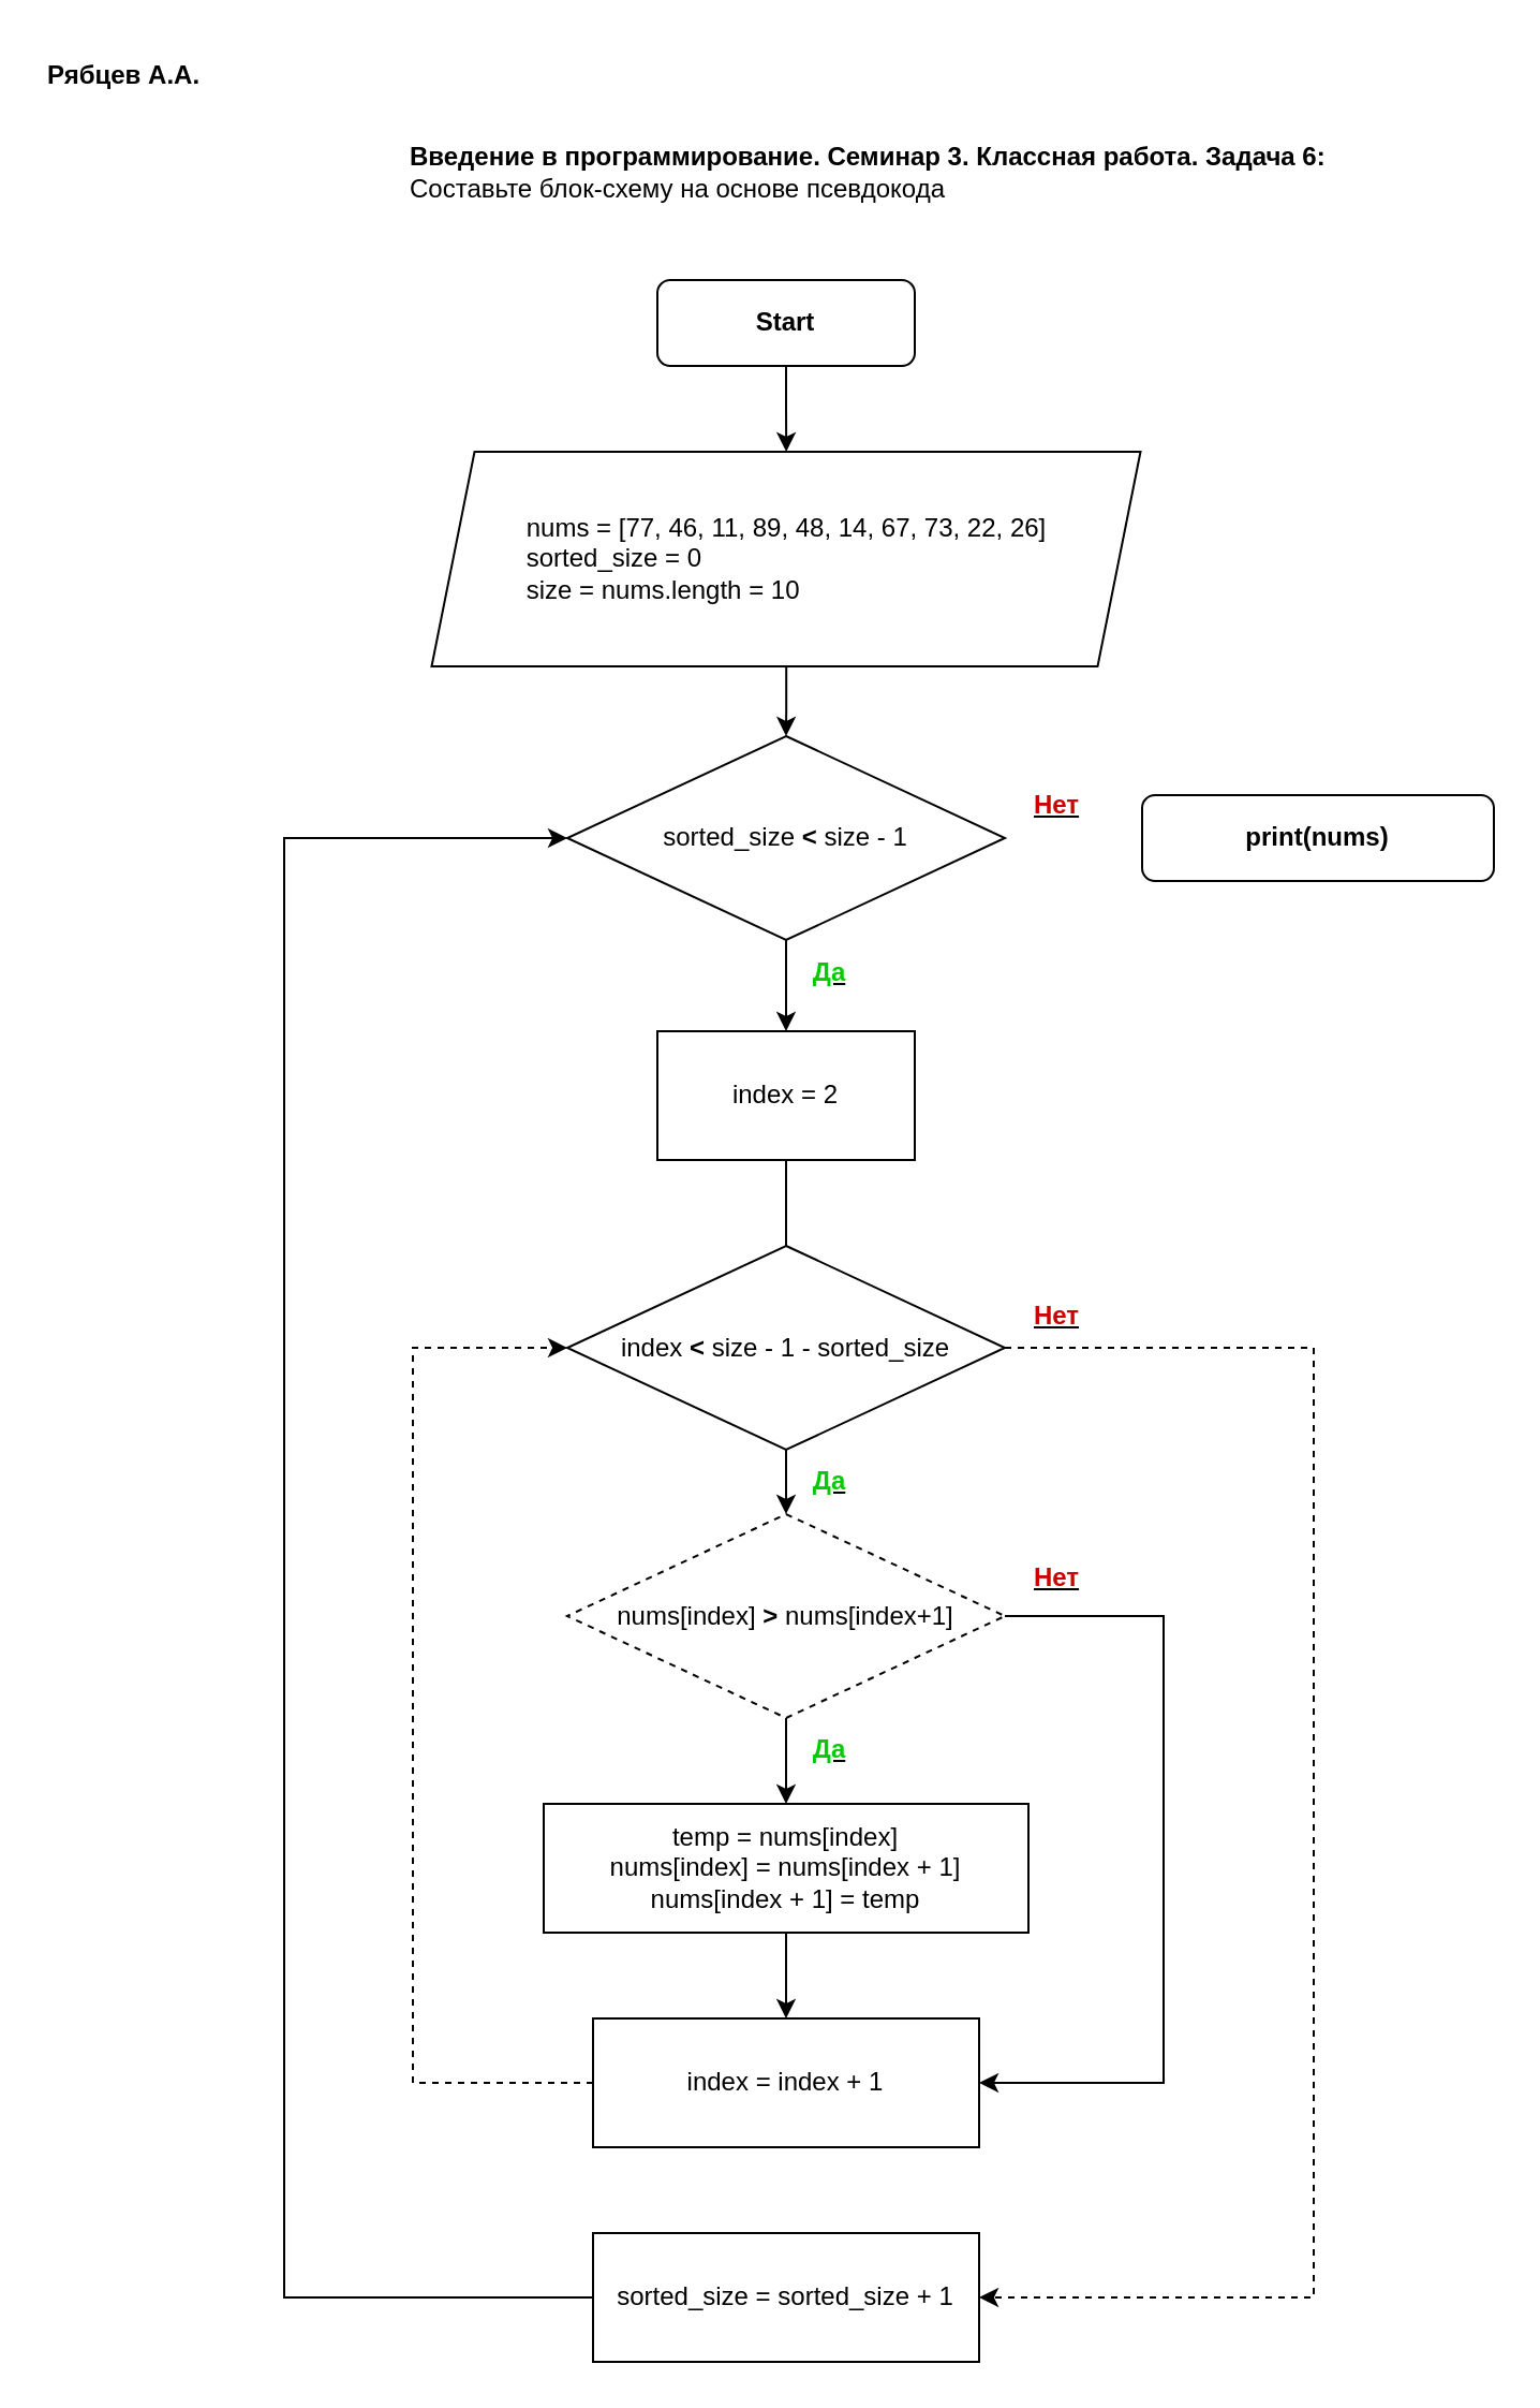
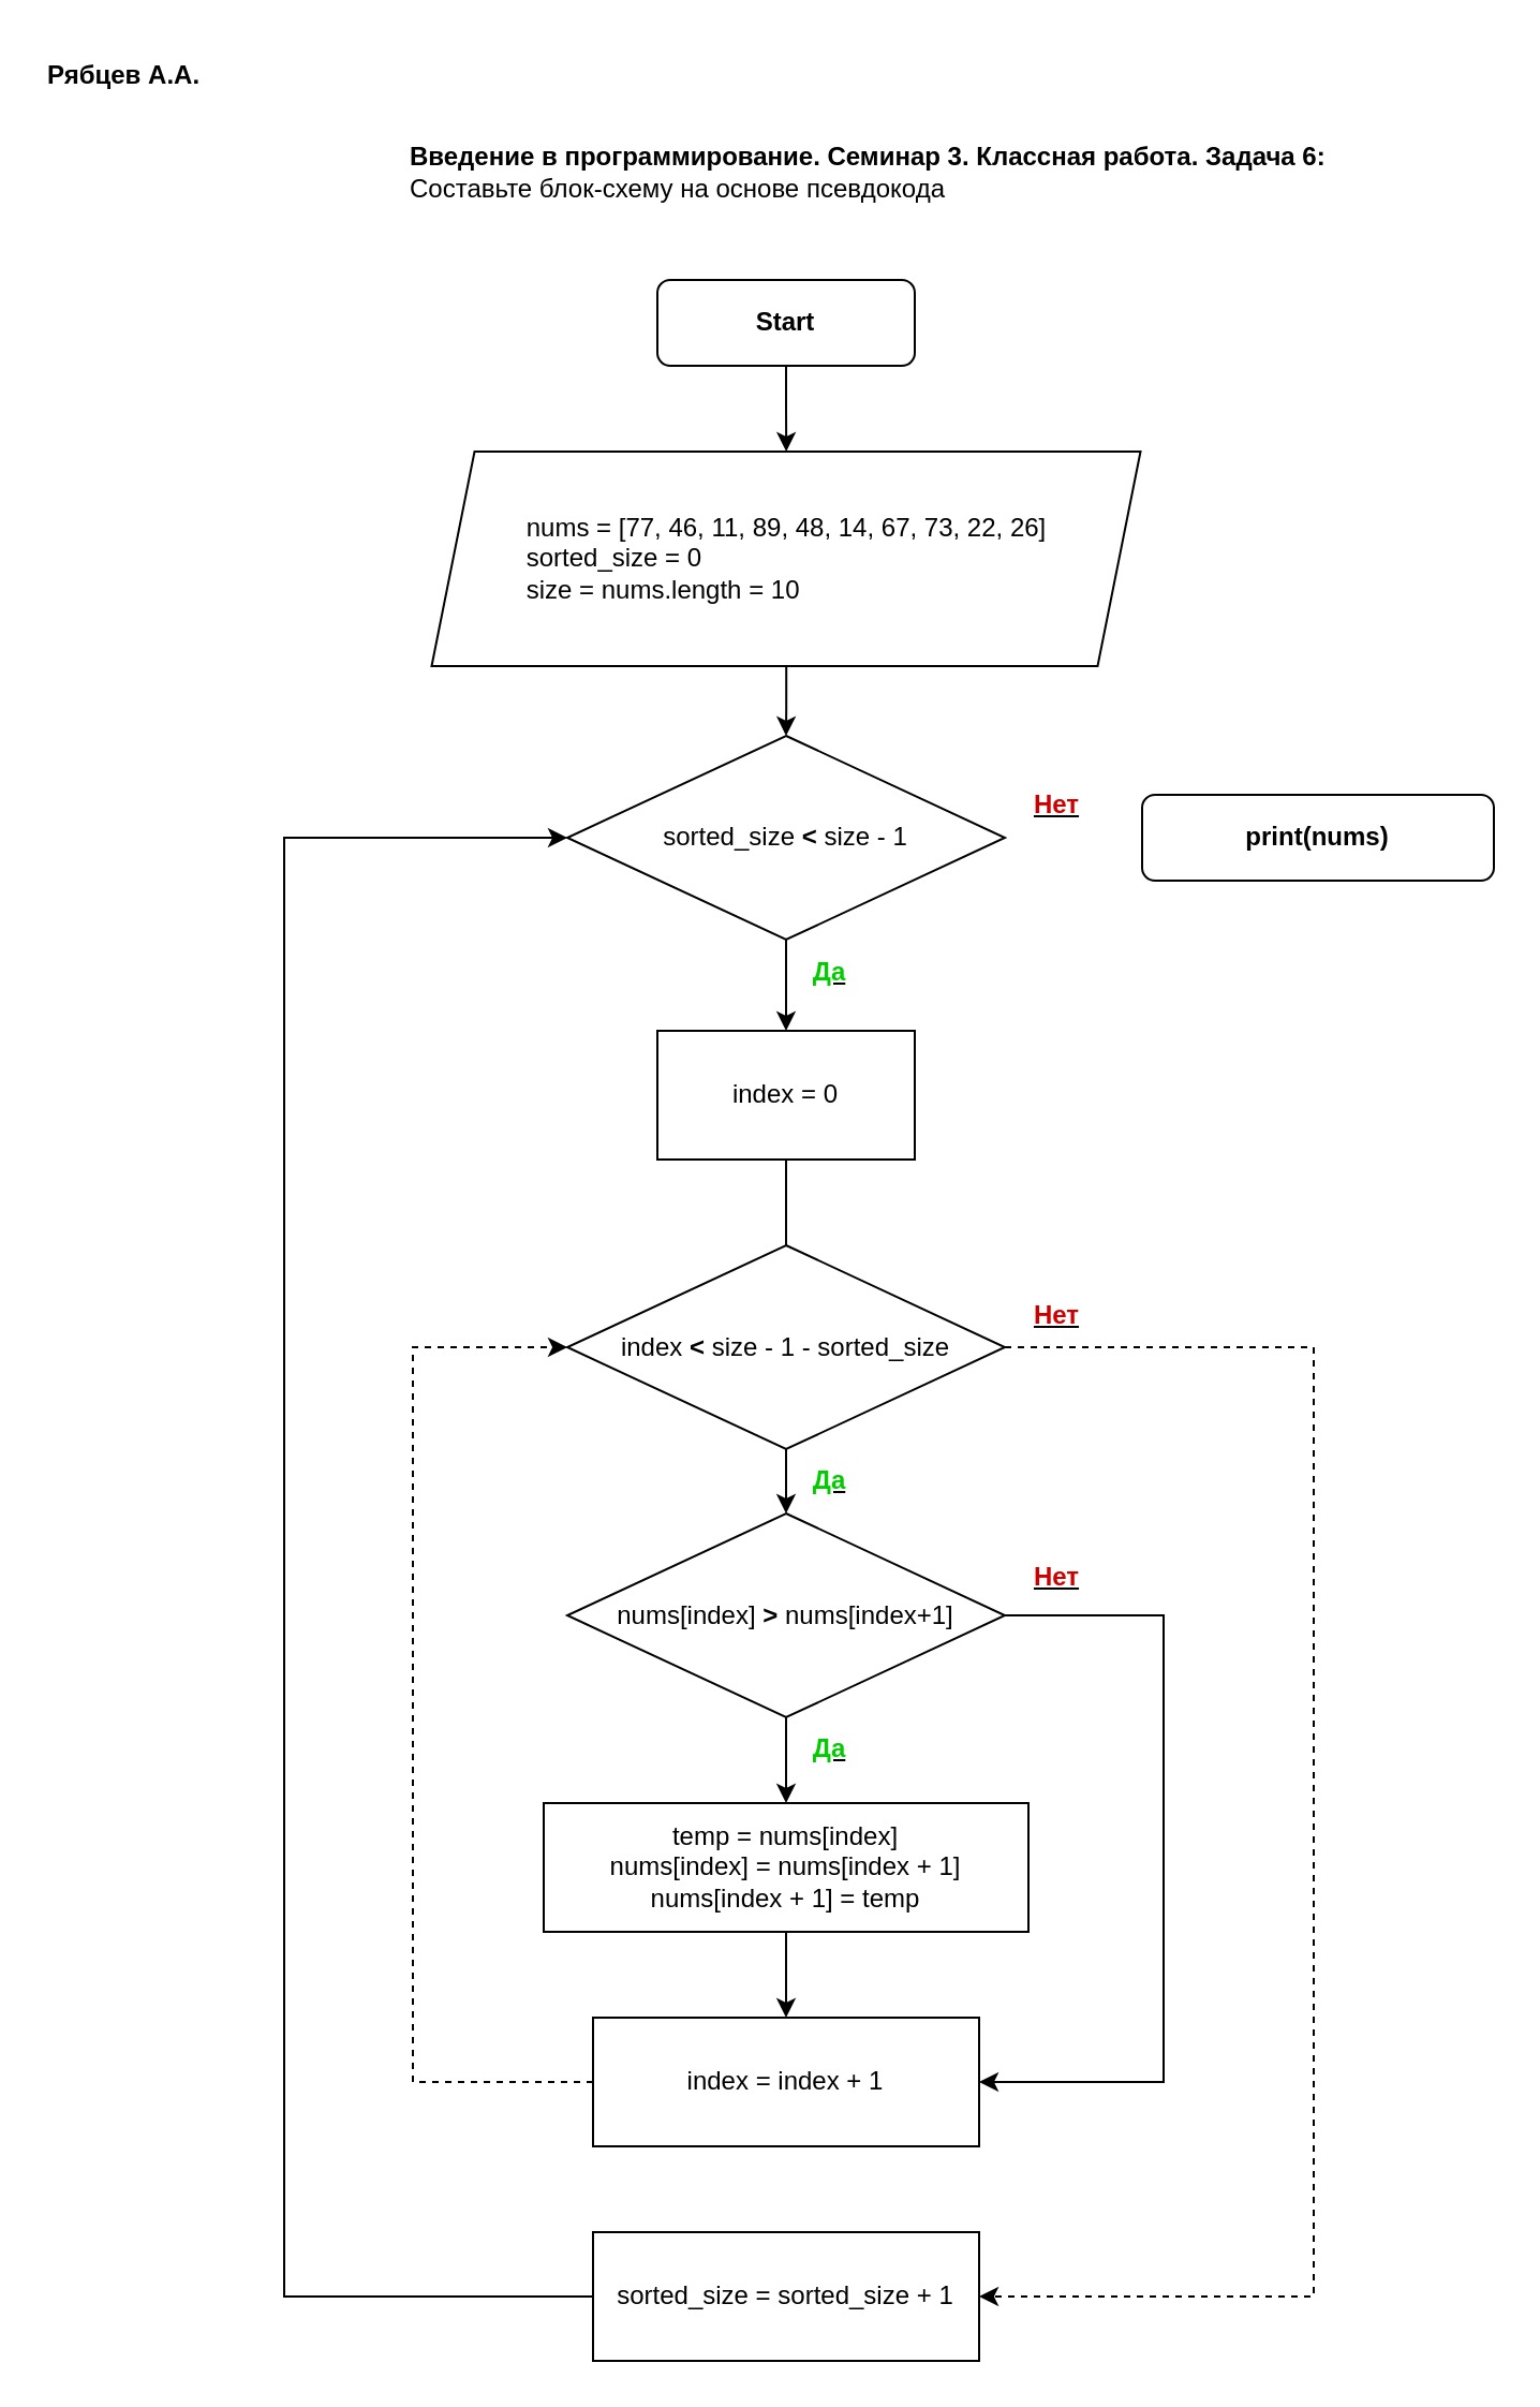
  <mxCell id="0" />
  <mxCell id="1" parent="0" />
  <mxCell id="2" value="&lt;b&gt;Рябцев А.А.&lt;/b&gt;" style="text;html=1;align=left;verticalAlign=middle;resizable=0;points=[];autosize=1;strokeColor=none;fillColor=none;" parent="1" vertex="1"><mxGeometry x="20" y="20" width="90" height="30" as="geometry" /></mxCell>
  <mxCell id="3" value="&lt;b&gt;Введение в программирование. Семинар 3. Классная работа. Задача 6:&lt;br&gt;&lt;/b&gt;&lt;div&gt;Составьте блок-схему на основе псевдокода&lt;br&gt;&lt;/div&gt;" style="text;html=1;align=left;verticalAlign=middle;resizable=0;points=[];autosize=1;strokeColor=none;fillColor=none;" vertex="1" parent="1"><mxGeometry x="189" y="60" width="450" height="40" as="geometry" /></mxCell>
  <mxCell id="4" value="" style="edgeStyle=orthogonalEdgeStyle;rounded=0;orthogonalLoop=1;jettySize=auto;html=1;" edge="1" parent="1" source="5" target="8"><mxGeometry relative="1" as="geometry" /></mxCell>
  <mxCell id="5" value="&lt;b&gt;Start&lt;/b&gt;" style="rounded=1;whiteSpace=wrap;html=1;fontSize=12;glass=0;strokeWidth=1;shadow=0;" vertex="1" parent="1"><mxGeometry x="306" y="130" width="120" height="40" as="geometry" /></mxCell>
  <mxCell id="6" value="&lt;b&gt;print(nums)&lt;/b&gt;" style="rounded=1;whiteSpace=wrap;html=1;fontSize=12;glass=0;strokeWidth=1;shadow=0;" vertex="1" parent="1"><mxGeometry x="532" y="370" width="164" height="40" as="geometry" /></mxCell>
  <mxCell id="7" value="" style="edgeStyle=orthogonalEdgeStyle;rounded=0;orthogonalLoop=1;jettySize=auto;html=1;" edge="1" parent="1" source="8" target="17"><mxGeometry relative="1" as="geometry" /></mxCell>
  <mxCell id="8" value="&lt;div style=&quot;text-align: justify;&quot;&gt;&lt;span style=&quot;background-color: initial;&quot;&gt;nums = [77, 46, 11, 89, 48, 14, 67, 73, 22, 26]&lt;/span&gt;&lt;/div&gt;&lt;div style=&quot;text-align: justify;&quot;&gt;&lt;span style=&quot;background-color: initial;&quot;&gt;sorted_size = 0&lt;/span&gt;&lt;/div&gt;&lt;div style=&quot;text-align: justify;&quot;&gt;size = nums.length = 10&lt;/div&gt;" style="shape=parallelogram;perimeter=parallelogramPerimeter;whiteSpace=wrap;html=1;fixedSize=1;" vertex="1" parent="1"><mxGeometry x="200.75" y="210" width="330.5" height="100" as="geometry" /></mxCell>
  <mxCell id="9" value="&lt;b&gt;&lt;u&gt;&lt;font color=&quot;#00cc00&quot;&gt;Да&lt;/font&gt;&lt;/u&gt;&lt;/b&gt;" style="text;html=1;align=center;verticalAlign=middle;resizable=0;points=[];autosize=1;strokeColor=none;fillColor=none;" vertex="1" parent="1"><mxGeometry x="366" y="437.5" width="40" height="30" as="geometry" /></mxCell>
  <mxCell id="10" value="&lt;b&gt;&lt;u&gt;&lt;font color=&quot;#cc0000&quot;&gt;Нет&lt;/font&gt;&lt;/u&gt;&lt;/b&gt;" style="text;html=1;align=center;verticalAlign=middle;resizable=0;points=[];autosize=1;strokeColor=none;fillColor=none;" vertex="1" parent="1"><mxGeometry x="472" y="360" width="40" height="30" as="geometry" /></mxCell>
  <mxCell id="11" style="edgeStyle=orthogonalEdgeStyle;rounded=0;orthogonalLoop=1;jettySize=auto;html=1;entryX=0;entryY=0.5;entryDx=0;entryDy=0;exitX=0;exitY=0.5;exitDx=0;exitDy=0;" edge="1" parent="1" source="13" target="17"><mxGeometry relative="1" as="geometry"><Array as="points"><mxPoint x="132" y="1070" /><mxPoint x="132" y="390" /></Array><mxPoint x="279" y="390" as="targetPoint" /><mxPoint x="216" y="980" as="sourcePoint" /></mxGeometry></mxCell>
  <mxCell id="12" style="edgeStyle=orthogonalEdgeStyle;rounded=0;orthogonalLoop=1;jettySize=auto;html=1;exitX=1;exitY=0.5;exitDx=0;exitDy=0;entryX=1;entryY=0.5;entryDx=0;entryDy=0;dashed=1;" edge="1" parent="1" source="15" target="13"><mxGeometry relative="1" as="geometry"><mxPoint x="758" y="627.5" as="sourcePoint" /><Array as="points"><mxPoint x="612" y="628" /><mxPoint x="612" y="1070" /></Array><mxPoint x="586" y="1040" as="targetPoint" /></mxGeometry></mxCell>
  <mxCell id="13" value="sorted_size&amp;nbsp;= sorted_size&amp;nbsp;+ 1" style="rounded=0;whiteSpace=wrap;html=1;" vertex="1" parent="1"><mxGeometry x="276" y="1040" width="180" height="60" as="geometry" /></mxCell>
  <mxCell id="14" value="" style="edgeStyle=orthogonalEdgeStyle;rounded=0;orthogonalLoop=1;jettySize=auto;html=1;" edge="1" parent="1" source="15" target="20"><mxGeometry relative="1" as="geometry" /></mxCell>
  <mxCell id="15" value="index&amp;nbsp;&lt;b&gt;&amp;lt;&lt;/b&gt; size - 1 - sorted_size" style="rhombus;whiteSpace=wrap;html=1;" vertex="1" parent="1"><mxGeometry x="264" y="580" width="204" height="95" as="geometry" /></mxCell>
  <mxCell id="16" value="" style="edgeStyle=orthogonalEdgeStyle;rounded=0;orthogonalLoop=1;jettySize=auto;html=1;" edge="1" parent="1" source="17" target="28"><mxGeometry relative="1" as="geometry" /></mxCell>
  <mxCell id="17" value="&lt;span style=&quot;text-align: justify;&quot;&gt;sorted_size&lt;/span&gt;&amp;nbsp;&lt;b&gt;&amp;lt;&lt;/b&gt; size - 1" style="rhombus;whiteSpace=wrap;html=1;" vertex="1" parent="1"><mxGeometry x="264" y="342.5" width="204" height="95" as="geometry" /></mxCell>
  <mxCell id="18" value="" style="edgeStyle=orthogonalEdgeStyle;rounded=0;orthogonalLoop=1;jettySize=auto;html=1;" edge="1" parent="1" source="20" target="23"><mxGeometry relative="1" as="geometry" /></mxCell>
  <mxCell id="19" style="edgeStyle=orthogonalEdgeStyle;rounded=0;orthogonalLoop=1;jettySize=auto;html=1;entryX=1;entryY=0.5;entryDx=0;entryDy=0;" edge="1" parent="1" source="20" target="30"><mxGeometry relative="1" as="geometry"><Array as="points"><mxPoint x="542" y="753" /><mxPoint x="542" y="970" /></Array></mxGeometry></mxCell>
- <mxCell id="20" value="nums[index] &lt;b&gt;&amp;gt;&lt;/b&gt;&amp;nbsp;nums[index+1]" style="rhombus;whiteSpace=wrap;html=1;dashed=1;" vertex="1" parent="1"><mxGeometry x="264" y="705" width="204" height="95" as="geometry" /></mxCell>
+ <mxCell id="20" value="nums[index] &lt;b&gt;&amp;gt;&lt;/b&gt;&amp;nbsp;nums[index+1]" style="rhombus;whiteSpace=wrap;html=1;" vertex="1" parent="1"><mxGeometry x="264" y="705" width="204" height="95" as="geometry" /></mxCell>
  <mxCell id="21" value="&lt;b&gt;&lt;u&gt;&lt;font color=&quot;#cc0000&quot;&gt;Нет&lt;/font&gt;&lt;/u&gt;&lt;/b&gt;" style="text;html=1;align=center;verticalAlign=middle;resizable=0;points=[];autosize=1;strokeColor=none;fillColor=none;" vertex="1" parent="1"><mxGeometry x="472" y="720" width="40" height="30" as="geometry" /></mxCell>
  <mxCell id="22" value="" style="edgeStyle=orthogonalEdgeStyle;rounded=0;orthogonalLoop=1;jettySize=auto;html=1;" edge="1" parent="1" source="23" target="30"><mxGeometry relative="1" as="geometry" /></mxCell>
  <mxCell id="23" value="temp = nums[index]&lt;br&gt;nums[index] = nums[index + 1]&lt;br&gt;nums[index + 1] = temp" style="rounded=0;whiteSpace=wrap;html=1;" vertex="1" parent="1"><mxGeometry x="253" y="840" width="226" height="60" as="geometry" /></mxCell>
  <mxCell id="24" value="&lt;b&gt;&lt;u&gt;&lt;font color=&quot;#00cc00&quot;&gt;Да&lt;/font&gt;&lt;/u&gt;&lt;/b&gt;" style="text;html=1;align=center;verticalAlign=middle;resizable=0;points=[];autosize=1;strokeColor=none;fillColor=none;" vertex="1" parent="1"><mxGeometry x="366" y="800" width="40" height="30" as="geometry" /></mxCell>
  <mxCell id="25" value="&lt;b&gt;&lt;u&gt;&lt;font color=&quot;#00cc00&quot;&gt;Да&lt;/font&gt;&lt;/u&gt;&lt;/b&gt;" style="text;html=1;align=center;verticalAlign=middle;resizable=0;points=[];autosize=1;strokeColor=none;fillColor=none;" vertex="1" parent="1"><mxGeometry x="366" y="674.5" width="40" height="30" as="geometry" /></mxCell>
  <mxCell id="26" value="&lt;b&gt;&lt;u&gt;&lt;font color=&quot;#cc0000&quot;&gt;Нет&lt;/font&gt;&lt;/u&gt;&lt;/b&gt;" style="text;html=1;align=center;verticalAlign=middle;resizable=0;points=[];autosize=1;strokeColor=none;fillColor=none;" vertex="1" parent="1"><mxGeometry x="472" y="597.5" width="40" height="30" as="geometry" /></mxCell>
  <mxCell id="27" value="" style="edgeStyle=orthogonalEdgeStyle;rounded=0;orthogonalLoop=1;jettySize=auto;html=1;endArrow=none;" edge="1" parent="1" source="28" target="15"><mxGeometry relative="1" as="geometry" /></mxCell>
- <mxCell id="28" value="index = 2" style="rounded=0;whiteSpace=wrap;html=1;" vertex="1" parent="1"><mxGeometry x="306" y="480" width="120" height="60" as="geometry" /></mxCell>
+ <mxCell id="28" value="index = 0" style="rounded=0;whiteSpace=wrap;html=1;" vertex="1" parent="1"><mxGeometry x="306" y="480" width="120" height="60" as="geometry" /></mxCell>
  <mxCell id="29" style="edgeStyle=orthogonalEdgeStyle;rounded=0;orthogonalLoop=1;jettySize=auto;html=1;entryX=0;entryY=0.5;entryDx=0;entryDy=0;dashed=1;" edge="1" parent="1" source="30" target="15"><mxGeometry relative="1" as="geometry"><Array as="points"><mxPoint x="192" y="970" /><mxPoint x="192" y="628" /></Array></mxGeometry></mxCell>
  <mxCell id="30" value="index = index + 1" style="rounded=0;whiteSpace=wrap;html=1;" vertex="1" parent="1"><mxGeometry x="276" y="940" width="180" height="60" as="geometry" /></mxCell>
